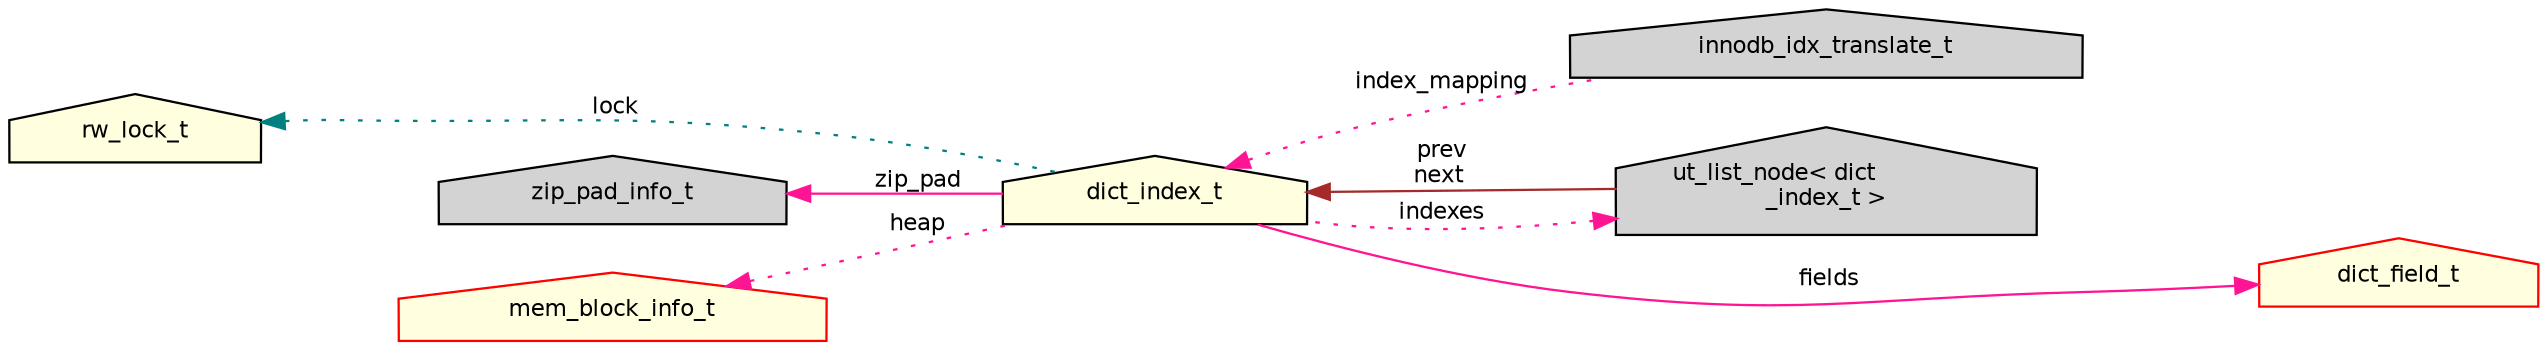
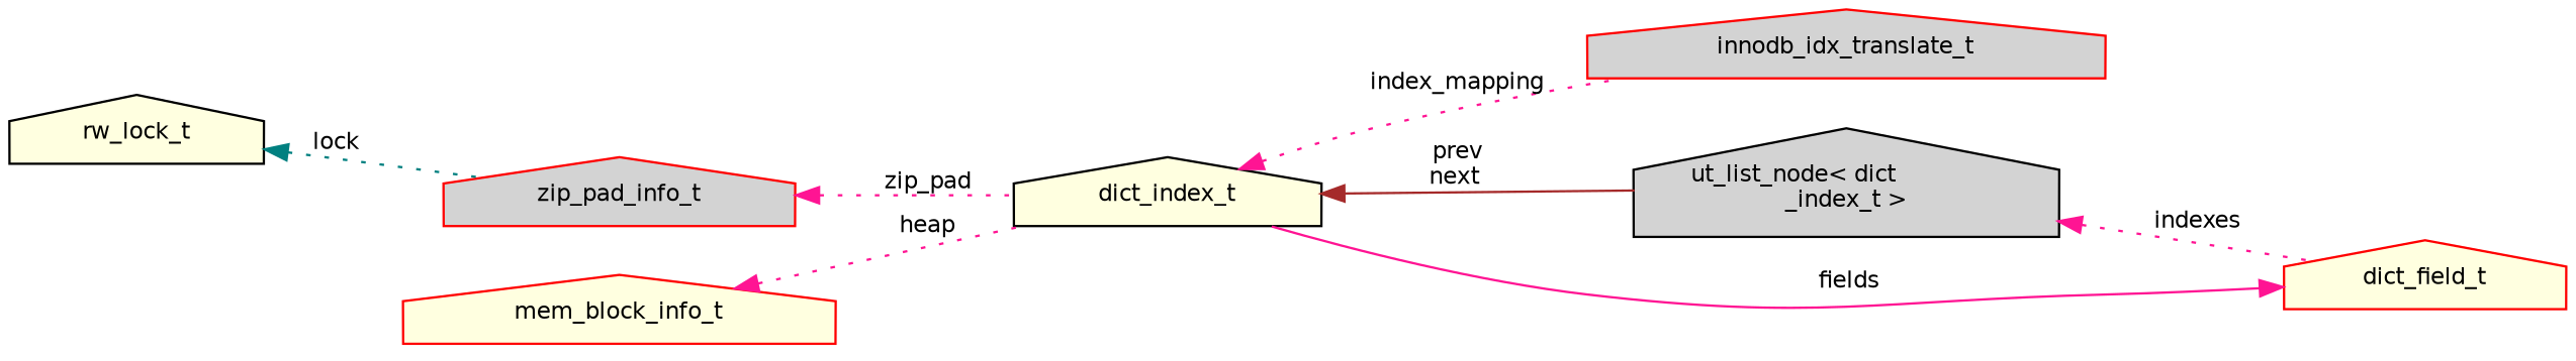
  digraph {
    fontname="DejaVu Sans"
    rankdir=LR
    node [color=black fillcolor=lightyellow fontname="DejaVu Sans" fontsize=10 shape=house style=filled]
    edge [color=deeppink dir=back fontname="DejaVu Sans" fontsize=10 labelfontname=FreeSans labelfontsize=10 style=dotted]
-   n1 [fillcolor=lightgrey fontcolor=black height=0.2 label=innodb_idx_translate_t width=0.4]
+   n1 [color=red fillcolor=lightgrey fontcolor=black height=0.2 label=innodb_idx_translate_t width=0.4]
    n2 [height=0.2 label=dict_index_t width=0.4]
    n3 [fillcolor=lightgrey height=0.2 label="ut_list_node\< dict\l_index_t \>" width=0.4]
-   n4 [fillcolor=lightgrey height=0.2 label=zip_pad_info_t width=0.4]
+   n4 [color=red fillcolor=lightgrey height=0.2 label=zip_pad_info_t width=0.4]
    n5 [color=red height=0.2 label=mem_block_info_t width=0.4]
    n6 [height=0.2 label=rw_lock_t width=0.4]
    n7 [color=red height=0.2 label=dict_field_t width=0.4]
    n2 -> n1 [label=" index_mapping"]
    n2 -> n3 [color=brown label=" prev\nnext" style=solid]
-   n3 -> n2 [label=" indexes"]
-   n4 -> n2 [label=" zip_pad" style=solid]
+   n3 -> n7 [label=" indexes"]
+   n4 -> n2 [label=" zip_pad"]
    n5 -> n2 [label=" heap"]
-   n6 -> n2 [color=teal label=" lock"]
+   n6 -> n4 [color=teal label=" lock"]
    n7 -> n2 [label=" fields" style=solid]
  }
